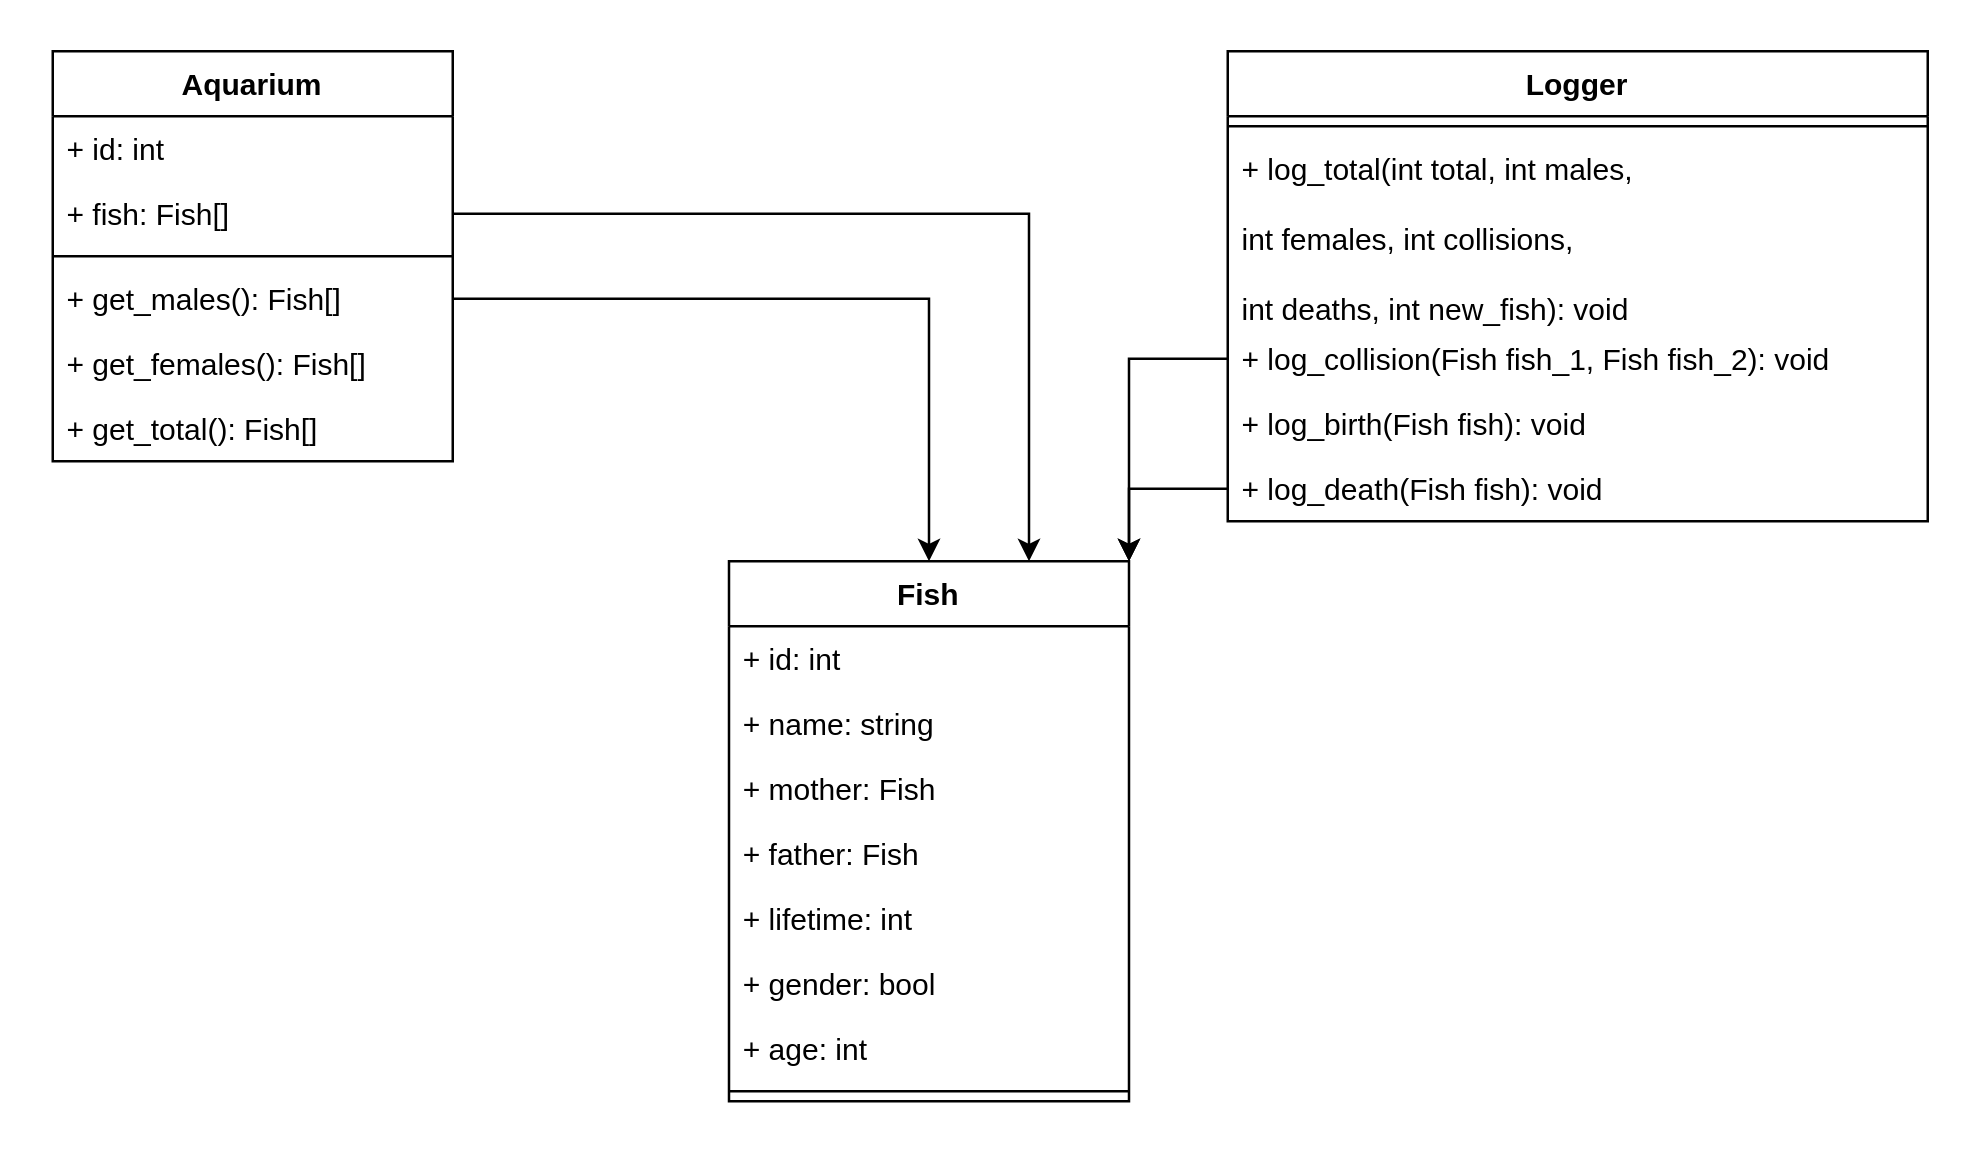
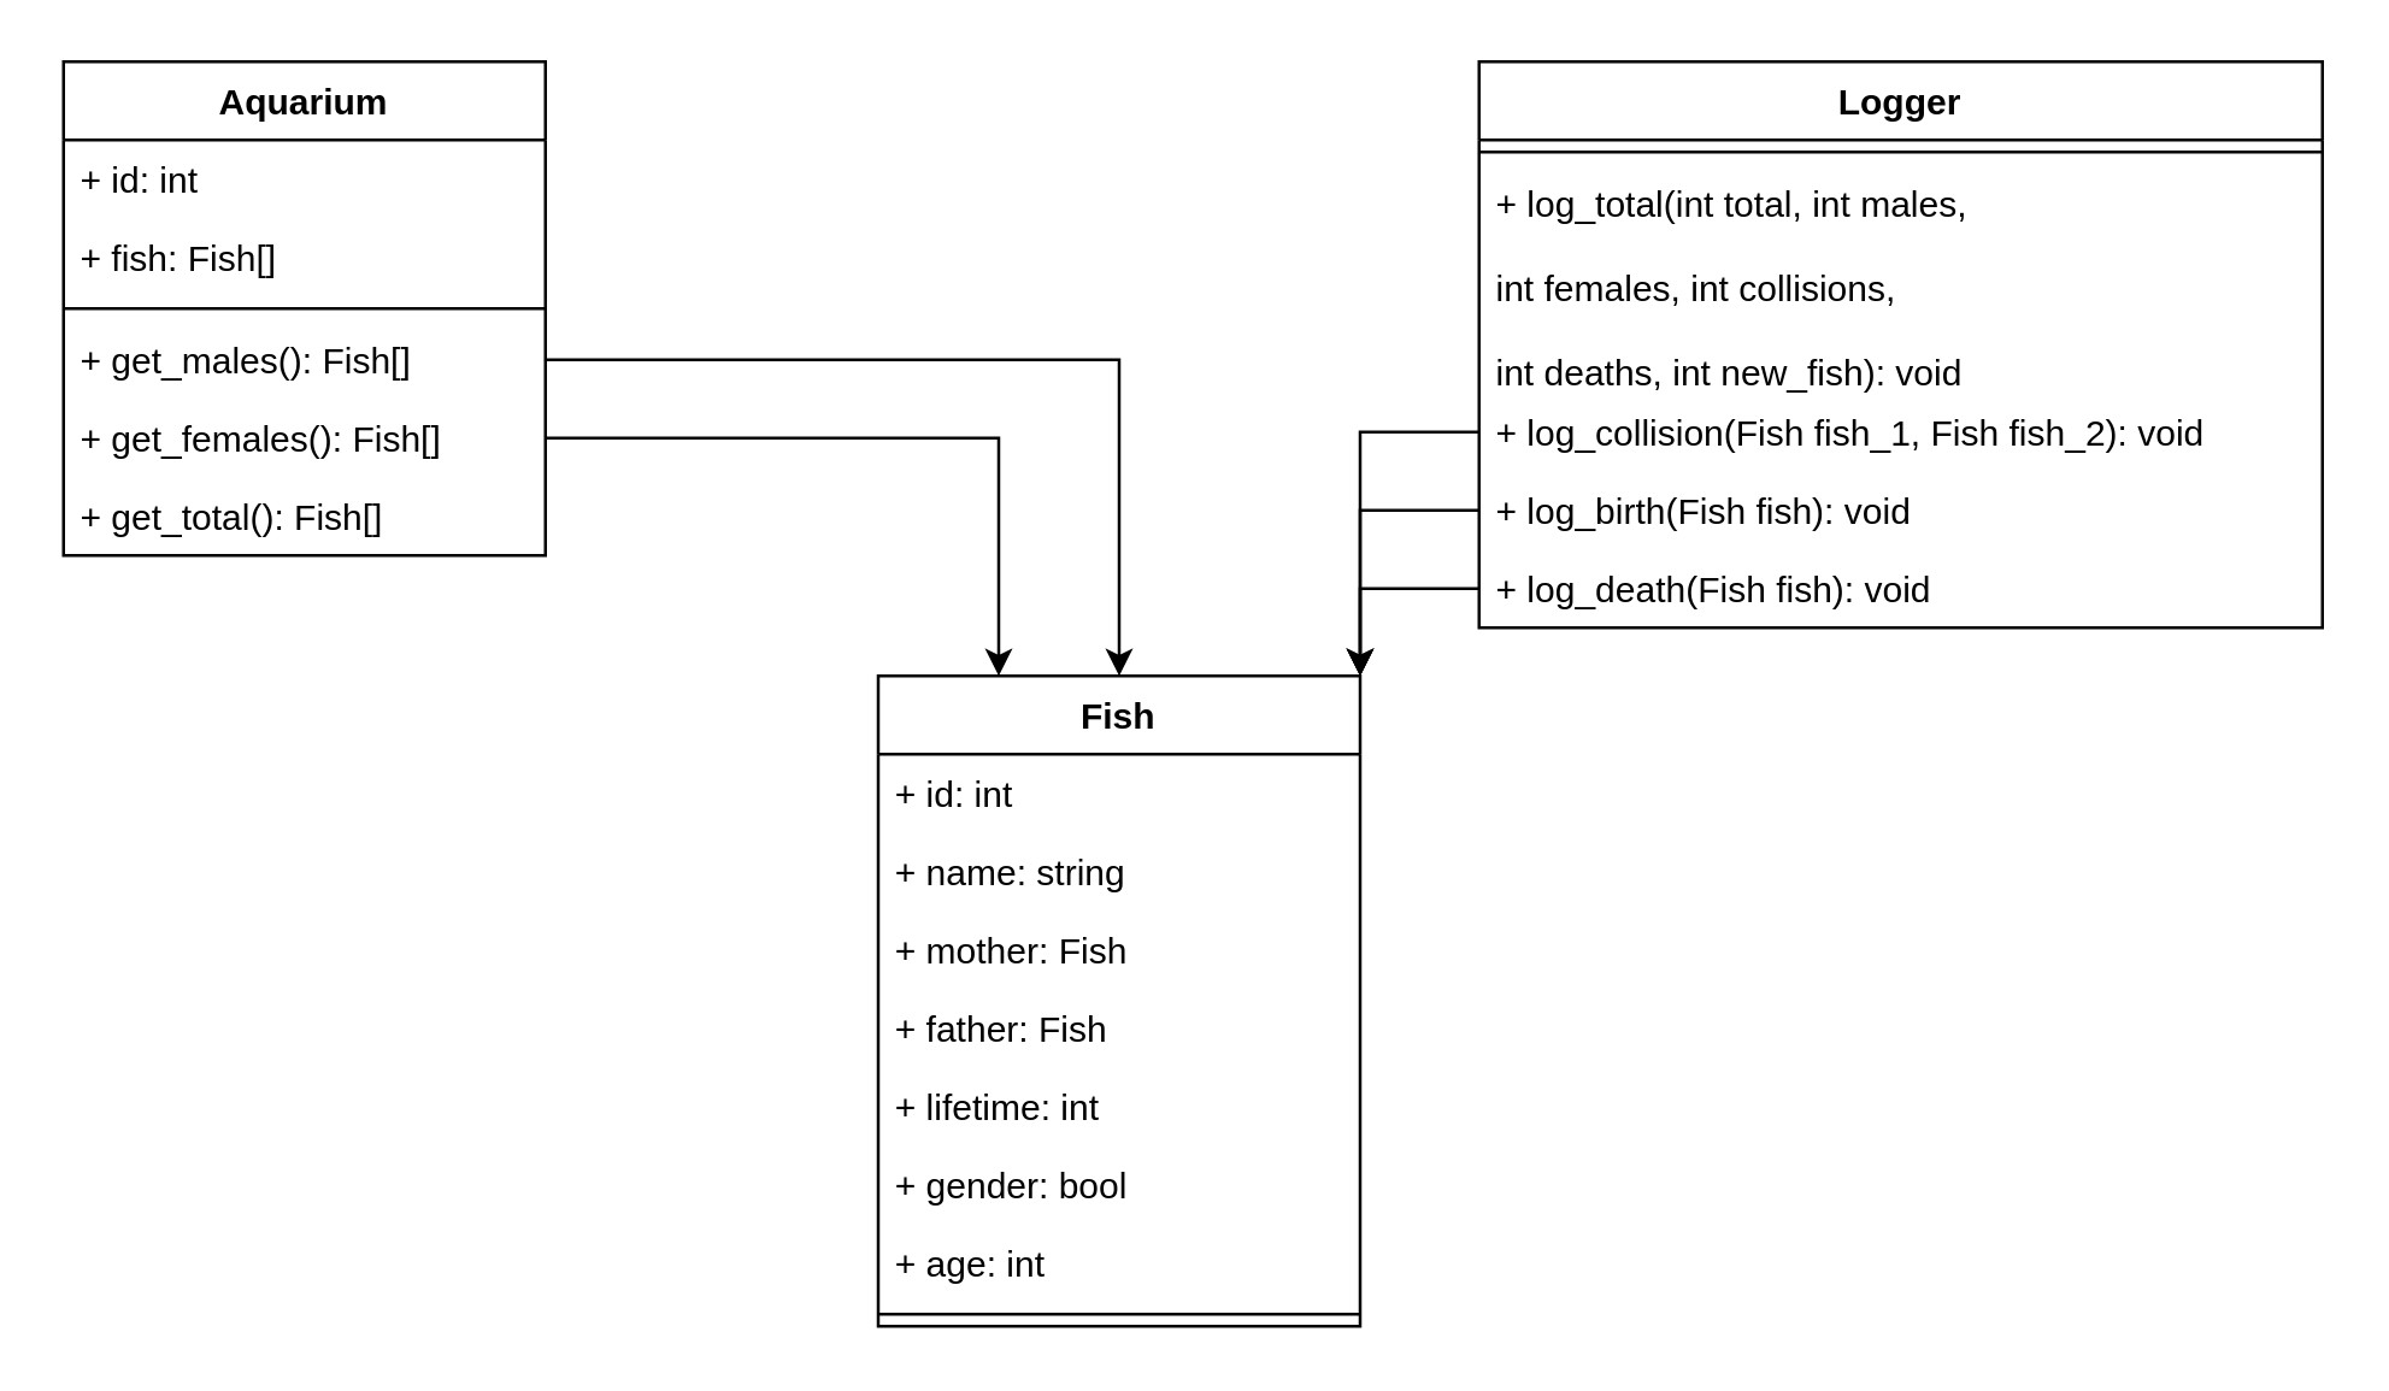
  <mxCell id="0" />
  <mxCell id="1" parent="0" />
  <mxCell id="2" style="edgeStyle=orthogonalEdgeStyle;rounded=0;orthogonalLoop=1;jettySize=auto;html=1;entryX=0.5;entryY=0;entryDx=0;entryDy=0;" edge="1" parent="1" source="21" target="8"><mxGeometry relative="1" as="geometry"><mxPoint x="331" y="90" as="targetPoint" /></mxGeometry></mxCell>
- <mxCell id="4" style="edgeStyle=orthogonalEdgeStyle;rounded=0;orthogonalLoop=1;jettySize=auto;html=1;entryX=0.75;entryY=0;entryDx=0;entryDy=0;" edge="1" parent="1" source="19" target="8"><mxGeometry relative="1" as="geometry" /></mxCell>
+ <mxCell id="3" style="edgeStyle=orthogonalEdgeStyle;rounded=0;orthogonalLoop=1;jettySize=auto;html=1;entryX=0.25;entryY=0;entryDx=0;entryDy=0;" edge="1" parent="1" source="22" target="8"><mxGeometry relative="1" as="geometry" /></mxCell>
  <mxCell id="5" style="edgeStyle=orthogonalEdgeStyle;rounded=0;orthogonalLoop=1;jettySize=auto;html=1;entryX=1;entryY=0;entryDx=0;entryDy=0;" edge="1" parent="1" source="27" target="8"><mxGeometry relative="1" as="geometry" /></mxCell>
+ <mxCell id="6" style="edgeStyle=orthogonalEdgeStyle;rounded=0;orthogonalLoop=1;jettySize=auto;html=1;entryX=1;entryY=0;entryDx=0;entryDy=0;" edge="1" parent="1" source="28" target="8"><mxGeometry relative="1" as="geometry" /></mxCell>
  <mxCell id="7" style="edgeStyle=orthogonalEdgeStyle;rounded=0;orthogonalLoop=1;jettySize=auto;html=1;entryX=1;entryY=0;entryDx=0;entryDy=0;" edge="1" parent="1" source="29" target="8"><mxGeometry relative="1" as="geometry" /></mxCell>
  <mxCell id="8" value="Fish&#10;" style="swimlane;fontStyle=1;align=center;verticalAlign=top;childLayout=stackLayout;horizontal=1;startSize=26;horizontalStack=0;resizeParent=1;resizeParentMax=0;resizeLast=0;collapsible=1;marginBottom=0;" vertex="1" parent="1"><mxGeometry x="291" y="224" width="160" height="216" as="geometry" /></mxCell>
  <mxCell id="9" value="+ id: int" style="text;strokeColor=none;fillColor=none;align=left;verticalAlign=top;spacingLeft=4;spacingRight=4;overflow=hidden;rotatable=0;points=[[0,0.5],[1,0.5]];portConstraint=eastwest;" vertex="1" parent="8"><mxGeometry y="26" width="160" height="26" as="geometry" /></mxCell>
  <mxCell id="10" value="+ name: string" style="text;strokeColor=none;fillColor=none;align=left;verticalAlign=top;spacingLeft=4;spacingRight=4;overflow=hidden;rotatable=0;points=[[0,0.5],[1,0.5]];portConstraint=eastwest;" vertex="1" parent="8"><mxGeometry y="52" width="160" height="26" as="geometry" /></mxCell>
  <mxCell id="11" value="+ mother: Fish" style="text;strokeColor=none;fillColor=none;align=left;verticalAlign=top;spacingLeft=4;spacingRight=4;overflow=hidden;rotatable=0;points=[[0,0.5],[1,0.5]];portConstraint=eastwest;" vertex="1" parent="8"><mxGeometry y="78" width="160" height="26" as="geometry" /></mxCell>
  <mxCell id="12" value="+ father: Fish" style="text;strokeColor=none;fillColor=none;align=left;verticalAlign=top;spacingLeft=4;spacingRight=4;overflow=hidden;rotatable=0;points=[[0,0.5],[1,0.5]];portConstraint=eastwest;" vertex="1" parent="8"><mxGeometry y="104" width="160" height="26" as="geometry" /></mxCell>
  <mxCell id="13" value="+ lifetime: int" style="text;strokeColor=none;fillColor=none;align=left;verticalAlign=top;spacingLeft=4;spacingRight=4;overflow=hidden;rotatable=0;points=[[0,0.5],[1,0.5]];portConstraint=eastwest;" vertex="1" parent="8"><mxGeometry y="130" width="160" height="26" as="geometry" /></mxCell>
  <mxCell id="14" value="+ gender: bool" style="text;strokeColor=none;fillColor=none;align=left;verticalAlign=top;spacingLeft=4;spacingRight=4;overflow=hidden;rotatable=0;points=[[0,0.5],[1,0.5]];portConstraint=eastwest;" vertex="1" parent="8"><mxGeometry y="156" width="160" height="26" as="geometry" /></mxCell>
  <mxCell id="15" value="+ age: int" style="text;strokeColor=none;fillColor=none;align=left;verticalAlign=top;spacingLeft=4;spacingRight=4;overflow=hidden;rotatable=0;points=[[0,0.5],[1,0.5]];portConstraint=eastwest;" vertex="1" parent="8"><mxGeometry y="182" width="160" height="26" as="geometry" /></mxCell>
  <mxCell id="16" value="" style="line;strokeWidth=1;fillColor=none;align=left;verticalAlign=middle;spacingTop=-1;spacingLeft=3;spacingRight=3;rotatable=0;labelPosition=right;points=[];portConstraint=eastwest;" vertex="1" parent="8"><mxGeometry y="208" width="160" height="8" as="geometry" /></mxCell>
  <mxCell id="17" value="Aquarium&#10;" style="swimlane;fontStyle=1;align=center;verticalAlign=top;childLayout=stackLayout;horizontal=1;startSize=26;horizontalStack=0;resizeParent=1;resizeParentMax=0;resizeLast=0;collapsible=1;marginBottom=0;" vertex="1" parent="1"><mxGeometry x="20.5" y="20" width="160" height="164" as="geometry" /></mxCell>
  <mxCell id="18" value="+ id: int" style="text;strokeColor=none;fillColor=none;align=left;verticalAlign=top;spacingLeft=4;spacingRight=4;overflow=hidden;rotatable=0;points=[[0,0.5],[1,0.5]];portConstraint=eastwest;" vertex="1" parent="17"><mxGeometry y="26" width="160" height="26" as="geometry" /></mxCell>
  <mxCell id="19" value="+ fish: Fish[]" style="text;strokeColor=none;fillColor=none;align=left;verticalAlign=top;spacingLeft=4;spacingRight=4;overflow=hidden;rotatable=0;points=[[0,0.5],[1,0.5]];portConstraint=eastwest;" vertex="1" parent="17"><mxGeometry y="52" width="160" height="26" as="geometry" /></mxCell>
  <mxCell id="20" value="" style="line;strokeWidth=1;fillColor=none;align=left;verticalAlign=middle;spacingTop=-1;spacingLeft=3;spacingRight=3;rotatable=0;labelPosition=right;points=[];portConstraint=eastwest;" vertex="1" parent="17"><mxGeometry y="78" width="160" height="8" as="geometry" /></mxCell>
  <mxCell id="21" value="+ get_males(): Fish[]" style="text;strokeColor=none;fillColor=none;align=left;verticalAlign=top;spacingLeft=4;spacingRight=4;overflow=hidden;rotatable=0;points=[[0,0.5],[1,0.5]];portConstraint=eastwest;" vertex="1" parent="17"><mxGeometry y="86" width="160" height="26" as="geometry" /></mxCell>
  <mxCell id="22" value="+ get_females(): Fish[]" style="text;strokeColor=none;fillColor=none;align=left;verticalAlign=top;spacingLeft=4;spacingRight=4;overflow=hidden;rotatable=0;points=[[0,0.5],[1,0.5]];portConstraint=eastwest;" vertex="1" parent="17"><mxGeometry y="112" width="160" height="26" as="geometry" /></mxCell>
  <mxCell id="23" value="+ get_total(): Fish[]" style="text;strokeColor=none;fillColor=none;align=left;verticalAlign=top;spacingLeft=4;spacingRight=4;overflow=hidden;rotatable=0;points=[[0,0.5],[1,0.5]];portConstraint=eastwest;" vertex="1" parent="17"><mxGeometry y="138" width="160" height="26" as="geometry" /></mxCell>
  <mxCell id="24" value="Logger" style="swimlane;fontStyle=1;align=center;verticalAlign=top;childLayout=stackLayout;horizontal=1;startSize=26;horizontalStack=0;resizeParent=1;resizeParentMax=0;resizeLast=0;collapsible=1;marginBottom=0;" vertex="1" parent="1"><mxGeometry x="490.5" y="20" width="280" height="188" as="geometry" /></mxCell>
  <mxCell id="25" value="" style="line;strokeWidth=1;fillColor=none;align=left;verticalAlign=middle;spacingTop=-1;spacingLeft=3;spacingRight=3;rotatable=0;labelPosition=right;points=[];portConstraint=eastwest;" vertex="1" parent="24"><mxGeometry y="26" width="280" height="8" as="geometry" /></mxCell>
  <mxCell id="26" value="+ log_total(int total, int males, &#10;&#10;int females, int collisions, &#10;&#10;int deaths, int new_fish): void&#10;" style="text;strokeColor=none;fillColor=none;align=left;verticalAlign=top;spacingLeft=4;spacingRight=4;overflow=hidden;rotatable=0;points=[[0,0.5],[1,0.5]];portConstraint=eastwest;" vertex="1" parent="24"><mxGeometry y="34" width="280" height="76" as="geometry" /></mxCell>
  <mxCell id="27" value="+ log_collision(Fish fish_1, Fish fish_2): void" style="text;strokeColor=none;fillColor=none;align=left;verticalAlign=top;spacingLeft=4;spacingRight=4;overflow=hidden;rotatable=0;points=[[0,0.5],[1,0.5]];portConstraint=eastwest;" vertex="1" parent="24"><mxGeometry y="110" width="280" height="26" as="geometry" /></mxCell>
  <mxCell id="28" value="+ log_birth(Fish fish): void" style="text;strokeColor=none;fillColor=none;align=left;verticalAlign=top;spacingLeft=4;spacingRight=4;overflow=hidden;rotatable=0;points=[[0,0.5],[1,0.5]];portConstraint=eastwest;" vertex="1" parent="24"><mxGeometry y="136" width="280" height="26" as="geometry" /></mxCell>
  <mxCell id="29" value="+ log_death(Fish fish): void" style="text;strokeColor=none;fillColor=none;align=left;verticalAlign=top;spacingLeft=4;spacingRight=4;overflow=hidden;rotatable=0;points=[[0,0.5],[1,0.5]];portConstraint=eastwest;" vertex="1" parent="24"><mxGeometry y="162" width="280" height="26" as="geometry" /></mxCell>
